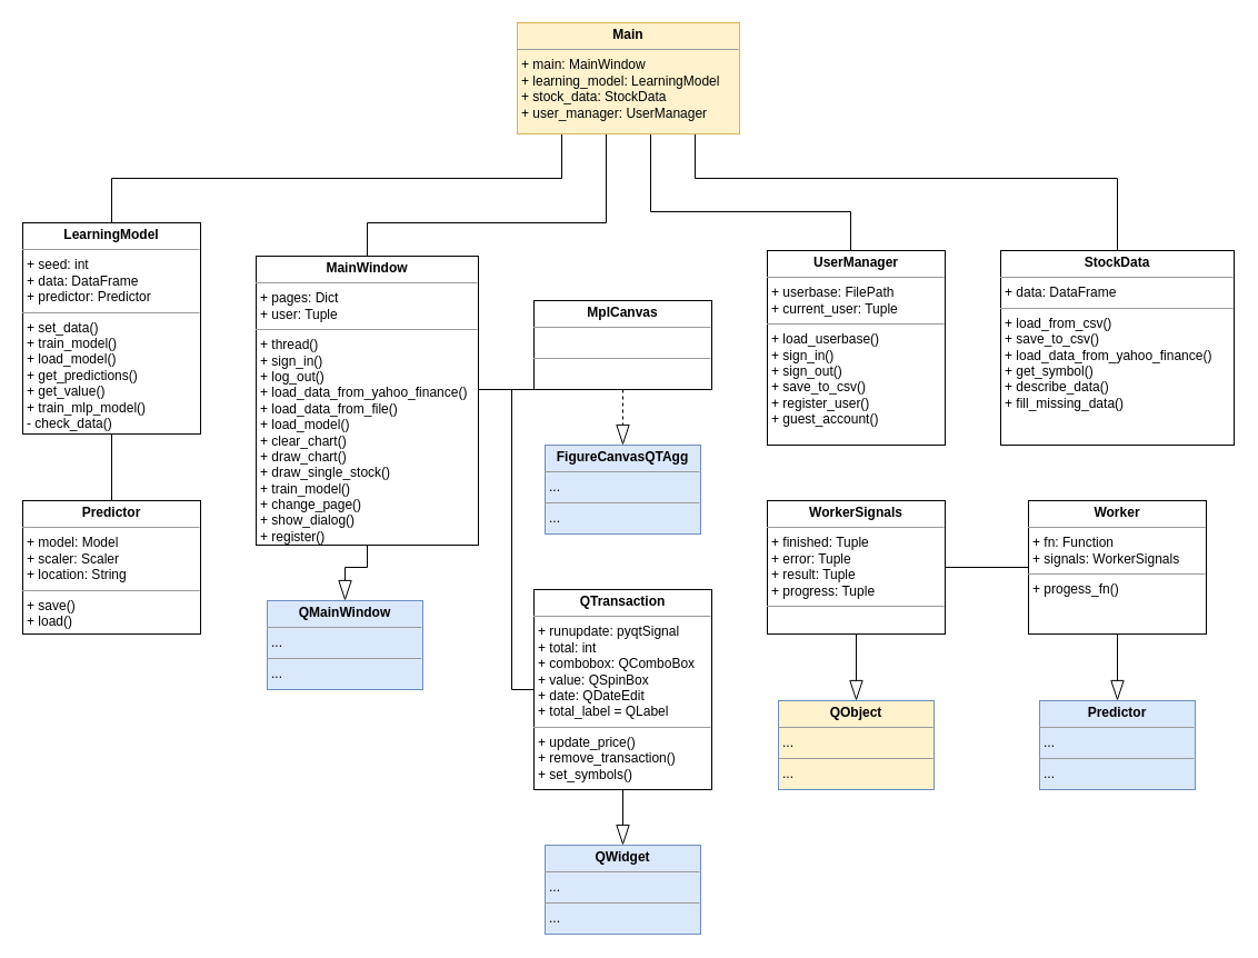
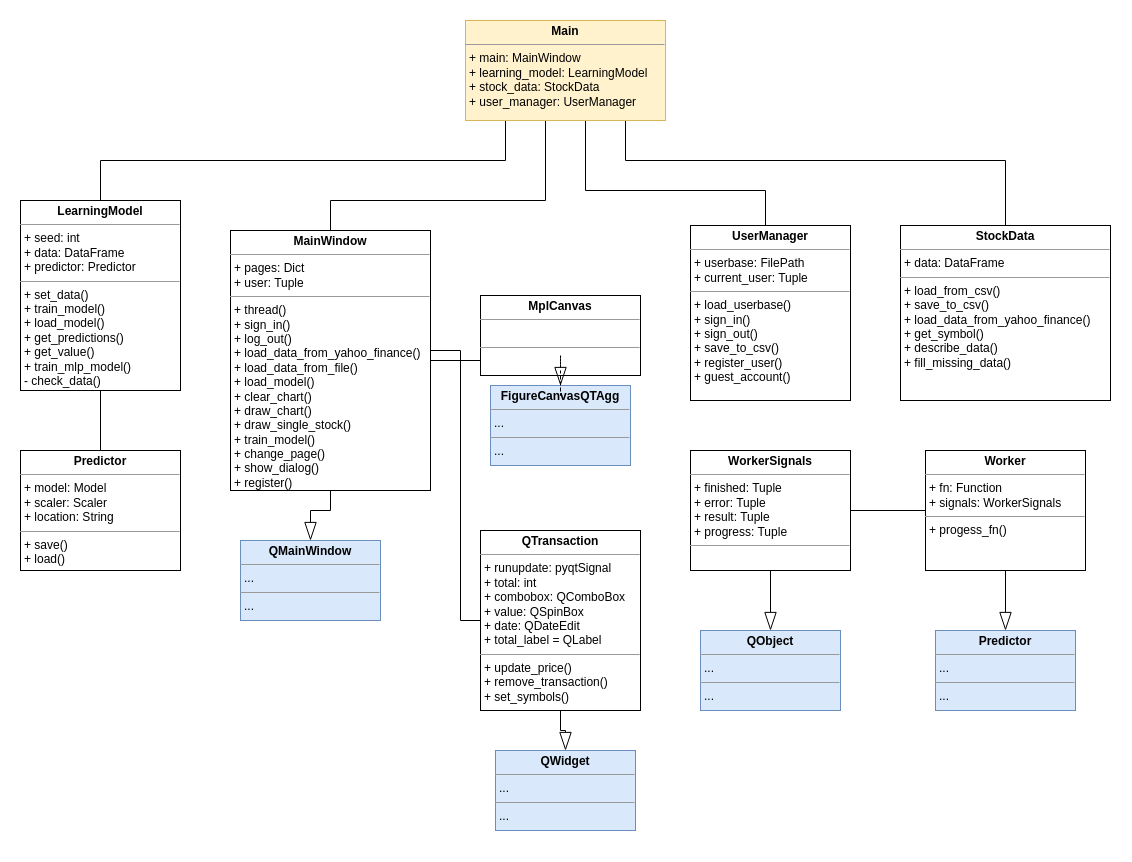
  <mxCell id="0" />
  <mxCell id="1" parent="0" />
  <mxCell id="2" value="&lt;p style=&quot;margin: 0px ; margin-top: 4px ; text-align: center&quot;&gt;&lt;b&gt;StockData&lt;/b&gt;&lt;/p&gt;&lt;hr size=&quot;1&quot;&gt;&lt;p style=&quot;margin: 0px ; margin-left: 4px&quot;&gt;+ data: DataFrame&lt;/p&gt;&lt;hr size=&quot;1&quot;&gt;&lt;p style=&quot;margin: 0px ; margin-left: 4px&quot;&gt;+ load_from_csv()&lt;/p&gt;&lt;p style=&quot;margin: 0px ; margin-left: 4px&quot;&gt;+ save_to_csv()&lt;/p&gt;&lt;p style=&quot;margin: 0px ; margin-left: 4px&quot;&gt;+ load_data_from_yahoo_finance()&lt;/p&gt;&lt;p style=&quot;margin: 0px ; margin-left: 4px&quot;&gt;+ get_symbol()&lt;/p&gt;&lt;p style=&quot;margin: 0px ; margin-left: 4px&quot;&gt;+ describe_data()&lt;/p&gt;&lt;p style=&quot;margin: 0px ; margin-left: 4px&quot;&gt;+ fill_missing_data()&lt;/p&gt;" style="verticalAlign=top;align=left;overflow=fill;fontSize=12;fontFamily=Helvetica;html=1;" parent="1" vertex="1"><mxGeometry x="900" y="225" width="210" height="175" as="geometry" /></mxCell>
  <mxCell id="3" style="edgeStyle=orthogonalEdgeStyle;rounded=0;orthogonalLoop=1;jettySize=auto;html=1;startSize=16;endArrow=blockThin;endFill=0;endSize=16;" edge="1" parent="1" source="5" target="23"><mxGeometry relative="1" as="geometry" /></mxCell>
  <mxCell id="4" style="edgeStyle=orthogonalEdgeStyle;rounded=0;orthogonalLoop=1;jettySize=auto;html=1;startSize=16;endArrow=none;endFill=0;endSize=16;" edge="1" parent="1" source="5" target="7"><mxGeometry relative="1" as="geometry" /></mxCell>
  <mxCell id="5" value="&lt;p style=&quot;margin: 0px ; margin-top: 4px ; text-align: center&quot;&gt;&lt;b&gt;Worker&lt;/b&gt;&lt;/p&gt;&lt;hr size=&quot;1&quot;&gt;&lt;p style=&quot;margin: 0px ; margin-left: 4px&quot;&gt;+ fn: Function&lt;/p&gt;&lt;p style=&quot;margin: 0px ; margin-left: 4px&quot;&gt;+ signals: WorkerSignals&lt;/p&gt;&lt;hr size=&quot;1&quot;&gt;&lt;p style=&quot;margin: 0px ; margin-left: 4px&quot;&gt;+ progess_fn()&lt;/p&gt;" style="verticalAlign=top;align=left;overflow=fill;fontSize=12;fontFamily=Helvetica;html=1;" parent="1" vertex="1"><mxGeometry x="925" y="450" width="160" height="120" as="geometry" /></mxCell>
  <mxCell id="6" style="edgeStyle=orthogonalEdgeStyle;rounded=0;orthogonalLoop=1;jettySize=auto;html=1;startSize=16;endArrow=blockThin;endFill=0;endSize=16;" edge="1" parent="1" source="7" target="22"><mxGeometry relative="1" as="geometry" /></mxCell>
  <mxCell id="7" value="&lt;p style=&quot;margin: 0px ; margin-top: 4px ; text-align: center&quot;&gt;&lt;b&gt;WorkerSignals&lt;/b&gt;&lt;/p&gt;&lt;hr size=&quot;1&quot;&gt;&lt;p style=&quot;margin: 0px ; margin-left: 4px&quot;&gt;+ finished: Tuple&lt;/p&gt;&lt;p style=&quot;margin: 0px ; margin-left: 4px&quot;&gt;+ error: Tuple&lt;/p&gt;&lt;p style=&quot;margin: 0px ; margin-left: 4px&quot;&gt;+ result: Tuple&lt;/p&gt;&lt;p style=&quot;margin: 0px ; margin-left: 4px&quot;&gt;+ progress: Tuple&lt;/p&gt;&lt;hr size=&quot;1&quot;&gt;&lt;p style=&quot;margin: 0px ; margin-left: 4px&quot;&gt;&lt;br&gt;&lt;/p&gt;" style="verticalAlign=top;align=left;overflow=fill;fontSize=12;fontFamily=Helvetica;html=1;" parent="1" vertex="1"><mxGeometry x="690" y="450" width="160" height="120" as="geometry" /></mxCell>
  <mxCell id="8" style="edgeStyle=orthogonalEdgeStyle;rounded=0;orthogonalLoop=1;jettySize=auto;html=1;endArrow=none;endFill=0;" edge="1" parent="1" source="11" target="17"><mxGeometry relative="1" as="geometry"><Array as="points"><mxPoint x="460" y="350" /><mxPoint x="460" y="620" /></Array></mxGeometry></mxCell>
  <mxCell id="9" style="edgeStyle=orthogonalEdgeStyle;rounded=0;orthogonalLoop=1;jettySize=auto;html=1;endArrow=none;endFill=0;" edge="1" parent="1" source="11" target="14"><mxGeometry relative="1" as="geometry"><Array as="points"><mxPoint x="430" y="310" /><mxPoint x="430" y="310" /></Array></mxGeometry></mxCell>
  <mxCell id="10" style="edgeStyle=orthogonalEdgeStyle;rounded=0;orthogonalLoop=1;jettySize=auto;html=1;startSize=16;endArrow=blockThin;endFill=0;endSize=16;" edge="1" parent="1" source="11" target="24"><mxGeometry relative="1" as="geometry" /></mxCell>
  <mxCell id="11" value="&lt;p style=&quot;margin: 0px ; margin-top: 4px ; text-align: center&quot;&gt;&lt;b&gt;MainWindow&lt;/b&gt;&lt;/p&gt;&lt;hr size=&quot;1&quot;&gt;&lt;p style=&quot;margin: 0px ; margin-left: 4px&quot;&gt;+ pages: Dict&lt;/p&gt;&lt;p style=&quot;margin: 0px ; margin-left: 4px&quot;&gt;+ user: Tuple&lt;/p&gt;&lt;hr size=&quot;1&quot;&gt;&lt;p style=&quot;margin: 0px ; margin-left: 4px&quot;&gt;+ thread()&lt;/p&gt;&lt;p style=&quot;margin: 0px ; margin-left: 4px&quot;&gt;+ sign_in()&lt;/p&gt;&lt;p style=&quot;margin: 0px ; margin-left: 4px&quot;&gt;+ log_out()&lt;/p&gt;&lt;p style=&quot;margin: 0px ; margin-left: 4px&quot;&gt;+ load_data_from_yahoo_finance()&lt;/p&gt;&lt;p style=&quot;margin: 0px ; margin-left: 4px&quot;&gt;+ load_data_from_file()&lt;/p&gt;&lt;p style=&quot;margin: 0px ; margin-left: 4px&quot;&gt;+ load_model()&lt;/p&gt;&lt;p style=&quot;margin: 0px ; margin-left: 4px&quot;&gt;+ clear_chart()&lt;/p&gt;&lt;p style=&quot;margin: 0px ; margin-left: 4px&quot;&gt;+ draw_chart()&lt;/p&gt;&lt;p style=&quot;margin: 0px ; margin-left: 4px&quot;&gt;+ draw_single_stock()&lt;/p&gt;&lt;p style=&quot;margin: 0px ; margin-left: 4px&quot;&gt;+ train_model()&lt;/p&gt;&lt;p style=&quot;margin: 0px ; margin-left: 4px&quot;&gt;+ change_page()&lt;/p&gt;&lt;p style=&quot;margin: 0px ; margin-left: 4px&quot;&gt;+ show_dialog()&lt;/p&gt;&lt;p style=&quot;margin: 0px ; margin-left: 4px&quot;&gt;+ register()&lt;/p&gt;&lt;p style=&quot;margin: 0px ; margin-left: 4px&quot;&gt;&lt;br&gt;&lt;/p&gt;" style="verticalAlign=top;align=left;overflow=fill;fontSize=12;fontFamily=Helvetica;html=1;" parent="1" vertex="1"><mxGeometry x="230" y="230" width="200" height="260" as="geometry" /></mxCell>
  <mxCell id="12" style="edgeStyle=orthogonalEdgeStyle;rounded=0;orthogonalLoop=1;jettySize=auto;html=1;endArrow=none;endFill=0;" edge="1" parent="1" source="13" target="15"><mxGeometry relative="1" as="geometry" /></mxCell>
  <mxCell id="13" value="&lt;p style=&quot;margin: 0px ; margin-top: 4px ; text-align: center&quot;&gt;&lt;b&gt;LearningModel&lt;/b&gt;&lt;/p&gt;&lt;hr size=&quot;1&quot;&gt;&lt;p style=&quot;margin: 0px ; margin-left: 4px&quot;&gt;+ seed: int&lt;/p&gt;&lt;p style=&quot;margin: 0px ; margin-left: 4px&quot;&gt;+ data: DataFrame&lt;/p&gt;&lt;p style=&quot;margin: 0px ; margin-left: 4px&quot;&gt;+ predictor: Predictor&lt;/p&gt;&lt;hr size=&quot;1&quot;&gt;&lt;p style=&quot;margin: 0px ; margin-left: 4px&quot;&gt;+ set_data()&lt;/p&gt;&lt;p style=&quot;margin: 0px ; margin-left: 4px&quot;&gt;+ train_model()&lt;/p&gt;&lt;p style=&quot;margin: 0px ; margin-left: 4px&quot;&gt;+ load_model()&lt;/p&gt;&lt;p style=&quot;margin: 0px ; margin-left: 4px&quot;&gt;+ get_predictions()&lt;/p&gt;&lt;p style=&quot;margin: 0px ; margin-left: 4px&quot;&gt;+ get_value()&lt;/p&gt;&lt;p style=&quot;margin: 0px ; margin-left: 4px&quot;&gt;+ train_mlp_model()&lt;/p&gt;&lt;p style=&quot;margin: 0px ; margin-left: 4px&quot;&gt;- check_data()&lt;/p&gt;&lt;p style=&quot;margin: 0px ; margin-left: 4px&quot;&gt;&lt;br&gt;&lt;/p&gt;&lt;p style=&quot;margin: 0px ; margin-left: 4px&quot;&gt;&lt;br&gt;&lt;/p&gt;&lt;p style=&quot;margin: 0px ; margin-left: 4px&quot;&gt;&lt;br&gt;&lt;/p&gt;" style="verticalAlign=top;align=left;overflow=fill;fontSize=12;fontFamily=Helvetica;html=1;" parent="1" vertex="1"><mxGeometry x="20" y="200" width="160" height="190" as="geometry" /></mxCell>
- <mxCell id="14" value="&lt;p style=&quot;margin: 0px ; margin-top: 4px ; text-align: center&quot;&gt;&lt;b&gt;MplCanvas&lt;/b&gt;&lt;/p&gt;&lt;hr size=&quot;1&quot;&gt;&lt;p style=&quot;margin: 0px ; margin-left: 4px&quot;&gt;&lt;br&gt;&lt;/p&gt;&lt;hr size=&quot;1&quot;&gt;&lt;p style=&quot;margin: 0px ; margin-left: 4px&quot;&gt;&lt;br&gt;&lt;/p&gt;" style="verticalAlign=top;align=left;overflow=fill;fontSize=12;fontFamily=Helvetica;html=1;" parent="1" vertex="1"><mxGeometry x="480" y="270" width="160" height="80" as="geometry" /></mxCell>
+ <mxCell id="14" value="&lt;p style=&quot;margin: 0px ; margin-top: 4px ; text-align: center&quot;&gt;&lt;b&gt;MplCanvas&lt;/b&gt;&lt;/p&gt;&lt;hr size=&quot;1&quot;&gt;&lt;p style=&quot;margin: 0px ; margin-left: 4px&quot;&gt;&lt;br&gt;&lt;/p&gt;&lt;hr size=&quot;1&quot;&gt;&lt;p style=&quot;margin: 0px ; margin-left: 4px&quot;&gt;&lt;br&gt;&lt;/p&gt;" style="verticalAlign=top;align=left;overflow=fill;fontSize=12;fontFamily=Helvetica;html=1;" parent="1" vertex="1"><mxGeometry x="480" y="295" width="160" height="80" as="geometry" /></mxCell>
  <mxCell id="15" value="&lt;p style=&quot;margin: 0px ; margin-top: 4px ; text-align: center&quot;&gt;&lt;b&gt;Predictor&lt;/b&gt;&lt;/p&gt;&lt;hr size=&quot;1&quot;&gt;&lt;p style=&quot;margin: 0px ; margin-left: 4px&quot;&gt;+ model: Model&lt;/p&gt;&lt;p style=&quot;margin: 0px ; margin-left: 4px&quot;&gt;+ scaler: Scaler&lt;/p&gt;&lt;p style=&quot;margin: 0px ; margin-left: 4px&quot;&gt;+ location: String&lt;/p&gt;&lt;hr size=&quot;1&quot;&gt;&lt;p style=&quot;margin: 0px ; margin-left: 4px&quot;&gt;+ save()&lt;/p&gt;&lt;p style=&quot;margin: 0px ; margin-left: 4px&quot;&gt;+ load()&lt;/p&gt;" style="verticalAlign=top;align=left;overflow=fill;fontSize=12;fontFamily=Helvetica;html=1;" vertex="1" parent="1"><mxGeometry x="20" y="450" width="160" height="120" as="geometry" /></mxCell>
  <mxCell id="16" style="edgeStyle=orthogonalEdgeStyle;rounded=0;orthogonalLoop=1;jettySize=auto;html=1;endArrow=blockThin;endFill=0;startSize=16;endSize=16;" edge="1" parent="1" source="17" target="19"><mxGeometry relative="1" as="geometry" /></mxCell>
  <mxCell id="17" value="&lt;p style=&quot;margin: 0px ; margin-top: 4px ; text-align: center&quot;&gt;&lt;b&gt;QTransaction&lt;/b&gt;&lt;/p&gt;&lt;hr size=&quot;1&quot;&gt;&lt;p style=&quot;margin: 0px ; margin-left: 4px&quot;&gt;+ runupdate: pyqtSignal&lt;/p&gt;&lt;p style=&quot;margin: 0px ; margin-left: 4px&quot;&gt;+ total: int&lt;/p&gt;&lt;p style=&quot;margin: 0px ; margin-left: 4px&quot;&gt;+ combobox: QComboBox&lt;/p&gt;&lt;p style=&quot;margin: 0px ; margin-left: 4px&quot;&gt;+ value: QSpinBox&lt;/p&gt;&lt;p style=&quot;margin: 0px ; margin-left: 4px&quot;&gt;+ date: QDateEdit&lt;/p&gt;&lt;p style=&quot;margin: 0px ; margin-left: 4px&quot;&gt;+ total_label = QLabel&lt;/p&gt;&lt;hr size=&quot;1&quot;&gt;&lt;p style=&quot;margin: 0px ; margin-left: 4px&quot;&gt;+ update_price()&lt;/p&gt;&lt;p style=&quot;margin: 0px ; margin-left: 4px&quot;&gt;+ remove_transaction()&lt;/p&gt;&lt;p style=&quot;margin: 0px ; margin-left: 4px&quot;&gt;+ set_symbols()&lt;/p&gt;" style="verticalAlign=top;align=left;overflow=fill;fontSize=12;fontFamily=Helvetica;html=1;" vertex="1" parent="1"><mxGeometry x="480" y="530" width="160" height="180" as="geometry" /></mxCell>
  <mxCell id="18" value="&lt;p style=&quot;margin: 0px ; margin-top: 4px ; text-align: center&quot;&gt;&lt;b&gt;UserManager&lt;/b&gt;&lt;/p&gt;&lt;hr size=&quot;1&quot;&gt;&lt;p style=&quot;margin: 0px ; margin-left: 4px&quot;&gt;+ userbase: FilePath&lt;/p&gt;&lt;p style=&quot;margin: 0px ; margin-left: 4px&quot;&gt;+ current_user: Tuple&lt;/p&gt;&lt;hr size=&quot;1&quot;&gt;&lt;p style=&quot;margin: 0px ; margin-left: 4px&quot;&gt;+ load_userbase()&lt;/p&gt;&lt;p style=&quot;margin: 0px ; margin-left: 4px&quot;&gt;+ sign_in()&lt;/p&gt;&lt;p style=&quot;margin: 0px ; margin-left: 4px&quot;&gt;+ sign_out()&lt;/p&gt;&lt;p style=&quot;margin: 0px ; margin-left: 4px&quot;&gt;+ save_to_csv()&lt;/p&gt;&lt;p style=&quot;margin: 0px ; margin-left: 4px&quot;&gt;+ register_user()&lt;/p&gt;&lt;p style=&quot;margin: 0px ; margin-left: 4px&quot;&gt;+ guest_account()&lt;/p&gt;" style="verticalAlign=top;align=left;overflow=fill;fontSize=12;fontFamily=Helvetica;html=1;" vertex="1" parent="1"><mxGeometry x="690" y="225" width="160" height="175" as="geometry" /></mxCell>
- <mxCell id="19" value="&lt;p style=&quot;margin: 0px ; margin-top: 4px ; text-align: center&quot;&gt;&lt;b&gt;QWidget&lt;/b&gt;&lt;/p&gt;&lt;hr size=&quot;1&quot;&gt;&lt;p style=&quot;margin: 0px ; margin-left: 4px&quot;&gt;...&lt;/p&gt;&lt;hr size=&quot;1&quot;&gt;&lt;p style=&quot;margin: 0px ; margin-left: 4px&quot;&gt;&lt;span&gt;...&lt;/span&gt;&lt;br&gt;&lt;/p&gt;" style="verticalAlign=top;align=left;overflow=fill;fontSize=12;fontFamily=Helvetica;html=1;fillColor=#dae8fc;strokeColor=#6c8ebf;" vertex="1" parent="1"><mxGeometry x="490" y="760" width="140" height="80" as="geometry" /></mxCell>
- <mxCell id="20" value="&lt;p style=&quot;margin: 0px ; margin-top: 4px ; text-align: center&quot;&gt;&lt;b&gt;FigureCanvasQTAgg&lt;/b&gt;&lt;/p&gt;&lt;hr size=&quot;1&quot;&gt;&lt;p style=&quot;margin: 0px ; margin-left: 4px&quot;&gt;...&lt;/p&gt;&lt;hr size=&quot;1&quot;&gt;&lt;p style=&quot;margin: 0px ; margin-left: 4px&quot;&gt;&lt;span&gt;...&lt;/span&gt;&lt;br&gt;&lt;/p&gt;" style="verticalAlign=top;align=left;overflow=fill;fontSize=12;fontFamily=Helvetica;html=1;fillColor=#dae8fc;strokeColor=#6c8ebf;" vertex="1" parent="1"><mxGeometry x="490" y="400" width="140" height="80" as="geometry" /></mxCell>
+ <mxCell id="19" value="&lt;p style=&quot;margin: 0px ; margin-top: 4px ; text-align: center&quot;&gt;&lt;b&gt;QWidget&lt;/b&gt;&lt;/p&gt;&lt;hr size=&quot;1&quot;&gt;&lt;p style=&quot;margin: 0px ; margin-left: 4px&quot;&gt;...&lt;/p&gt;&lt;hr size=&quot;1&quot;&gt;&lt;p style=&quot;margin: 0px ; margin-left: 4px&quot;&gt;&lt;span&gt;...&lt;/span&gt;&lt;br&gt;&lt;/p&gt;" style="verticalAlign=top;align=left;overflow=fill;fontSize=12;fontFamily=Helvetica;html=1;fillColor=#dae8fc;strokeColor=#6c8ebf;" vertex="1" parent="1"><mxGeometry x="495" y="750" width="140" height="80" as="geometry" /></mxCell>
+ <mxCell id="20" value="&lt;p style=&quot;margin: 0px ; margin-top: 4px ; text-align: center&quot;&gt;&lt;b&gt;FigureCanvasQTAgg&lt;/b&gt;&lt;/p&gt;&lt;hr size=&quot;1&quot;&gt;&lt;p style=&quot;margin: 0px ; margin-left: 4px&quot;&gt;...&lt;/p&gt;&lt;hr size=&quot;1&quot;&gt;&lt;p style=&quot;margin: 0px ; margin-left: 4px&quot;&gt;&lt;span&gt;...&lt;/span&gt;&lt;br&gt;&lt;/p&gt;" style="verticalAlign=top;align=left;overflow=fill;fontSize=12;fontFamily=Helvetica;html=1;fillColor=#dae8fc;strokeColor=#6c8ebf;" vertex="1" parent="1"><mxGeometry x="490" y="385" width="140" height="80" as="geometry" /></mxCell>
  <mxCell id="21" style="edgeStyle=orthogonalEdgeStyle;rounded=0;orthogonalLoop=1;jettySize=auto;html=1;endArrow=blockThin;endFill=0;startSize=16;endSize=16;dashed=1;" edge="1" parent="1" source="14" target="20"><mxGeometry relative="1" as="geometry"><mxPoint x="250" y="860" as="sourcePoint" /><mxPoint x="250" y="930" as="targetPoint" /></mxGeometry></mxCell>
- <mxCell id="22" value="&lt;p style=&quot;margin: 0px ; margin-top: 4px ; text-align: center&quot;&gt;&lt;b&gt;QObject&lt;/b&gt;&lt;/p&gt;&lt;hr size=&quot;1&quot;&gt;&lt;p style=&quot;margin: 0px ; margin-left: 4px&quot;&gt;...&lt;/p&gt;&lt;hr size=&quot;1&quot;&gt;&lt;p style=&quot;margin: 0px ; margin-left: 4px&quot;&gt;&lt;span&gt;...&lt;/span&gt;&lt;br&gt;&lt;/p&gt;" style="verticalAlign=top;align=left;overflow=fill;fontSize=12;fontFamily=Helvetica;html=1;fillColor=#fff2cc;strokeColor=#6c8ebf;" vertex="1" parent="1"><mxGeometry x="700" y="630" width="140" height="80" as="geometry" /></mxCell>
+ <mxCell id="22" value="&lt;p style=&quot;margin: 0px ; margin-top: 4px ; text-align: center&quot;&gt;&lt;b&gt;QObject&lt;/b&gt;&lt;/p&gt;&lt;hr size=&quot;1&quot;&gt;&lt;p style=&quot;margin: 0px ; margin-left: 4px&quot;&gt;...&lt;/p&gt;&lt;hr size=&quot;1&quot;&gt;&lt;p style=&quot;margin: 0px ; margin-left: 4px&quot;&gt;&lt;span&gt;...&lt;/span&gt;&lt;br&gt;&lt;/p&gt;" style="verticalAlign=top;align=left;overflow=fill;fontSize=12;fontFamily=Helvetica;html=1;fillColor=#dae8fc;strokeColor=#6c8ebf;" vertex="1" parent="1"><mxGeometry x="700" y="630" width="140" height="80" as="geometry" /></mxCell>
  <mxCell id="23" value="&lt;p style=&quot;margin: 0px ; margin-top: 4px ; text-align: center&quot;&gt;&lt;b&gt;Predictor&lt;/b&gt;&lt;/p&gt;&lt;hr size=&quot;1&quot;&gt;&lt;p style=&quot;margin: 0px ; margin-left: 4px&quot;&gt;...&lt;/p&gt;&lt;hr size=&quot;1&quot;&gt;&lt;p style=&quot;margin: 0px ; margin-left: 4px&quot;&gt;&lt;span&gt;...&lt;/span&gt;&lt;br&gt;&lt;/p&gt;" style="verticalAlign=top;align=left;overflow=fill;fontSize=12;fontFamily=Helvetica;html=1;fillColor=#dae8fc;strokeColor=#6c8ebf;" vertex="1" parent="1"><mxGeometry x="935" y="630" width="140" height="80" as="geometry" /></mxCell>
  <mxCell id="24" value="&lt;p style=&quot;margin: 0px ; margin-top: 4px ; text-align: center&quot;&gt;&lt;b&gt;QMainWindow&lt;/b&gt;&lt;/p&gt;&lt;hr size=&quot;1&quot;&gt;&lt;p style=&quot;margin: 0px ; margin-left: 4px&quot;&gt;...&lt;/p&gt;&lt;hr size=&quot;1&quot;&gt;&lt;p style=&quot;margin: 0px ; margin-left: 4px&quot;&gt;&lt;span&gt;...&lt;/span&gt;&lt;br&gt;&lt;/p&gt;" style="verticalAlign=top;align=left;overflow=fill;fontSize=12;fontFamily=Helvetica;html=1;fillColor=#dae8fc;strokeColor=#6c8ebf;" vertex="1" parent="1"><mxGeometry x="240" y="540" width="140" height="80" as="geometry" /></mxCell>
  <mxCell id="25" style="edgeStyle=orthogonalEdgeStyle;rounded=0;orthogonalLoop=1;jettySize=auto;html=1;startSize=16;endArrow=none;endFill=0;endSize=16;" edge="1" parent="1" source="29" target="13"><mxGeometry relative="1" as="geometry"><Array as="points"><mxPoint x="505" y="160" /><mxPoint x="100" y="160" /></Array></mxGeometry></mxCell>
  <mxCell id="26" style="edgeStyle=orthogonalEdgeStyle;rounded=0;orthogonalLoop=1;jettySize=auto;html=1;startSize=16;endArrow=none;endFill=0;endSize=16;" edge="1" parent="1" source="29" target="11"><mxGeometry relative="1" as="geometry"><Array as="points"><mxPoint x="545" y="200" /><mxPoint x="330" y="200" /></Array></mxGeometry></mxCell>
  <mxCell id="27" style="edgeStyle=orthogonalEdgeStyle;rounded=0;orthogonalLoop=1;jettySize=auto;html=1;startSize=16;endArrow=none;endFill=0;endSize=16;" edge="1" parent="1" source="29" target="2"><mxGeometry relative="1" as="geometry"><Array as="points"><mxPoint x="625" y="160" /></Array></mxGeometry></mxCell>
  <mxCell id="28" style="edgeStyle=orthogonalEdgeStyle;rounded=0;orthogonalLoop=1;jettySize=auto;html=1;startSize=16;endArrow=none;endFill=0;endSize=16;" edge="1" parent="1" source="29" target="18"><mxGeometry relative="1" as="geometry"><Array as="points"><mxPoint x="585" y="190" /><mxPoint x="765" y="190" /></Array></mxGeometry></mxCell>
  <mxCell id="29" value="&lt;p style=&quot;margin: 0px ; margin-top: 4px ; text-align: center&quot;&gt;&lt;b&gt;Main&lt;/b&gt;&lt;/p&gt;&lt;hr size=&quot;1&quot;&gt;&lt;p style=&quot;margin: 0px ; margin-left: 4px&quot;&gt;+ main: MainWindow&lt;/p&gt;&lt;p style=&quot;margin: 0px ; margin-left: 4px&quot;&gt;+ learning_model: LearningModel&lt;/p&gt;&lt;p style=&quot;margin: 0px ; margin-left: 4px&quot;&gt;+ stock_data: StockData&lt;/p&gt;&lt;p style=&quot;margin: 0px ; margin-left: 4px&quot;&gt;+ user_manager: UserManager&lt;/p&gt;" style="verticalAlign=top;align=left;overflow=fill;fontSize=12;fontFamily=Helvetica;html=1;fillColor=#fff2cc;strokeColor=#d6b656;" vertex="1" parent="1"><mxGeometry x="465" y="20" width="200" height="100" as="geometry" /></mxCell>
